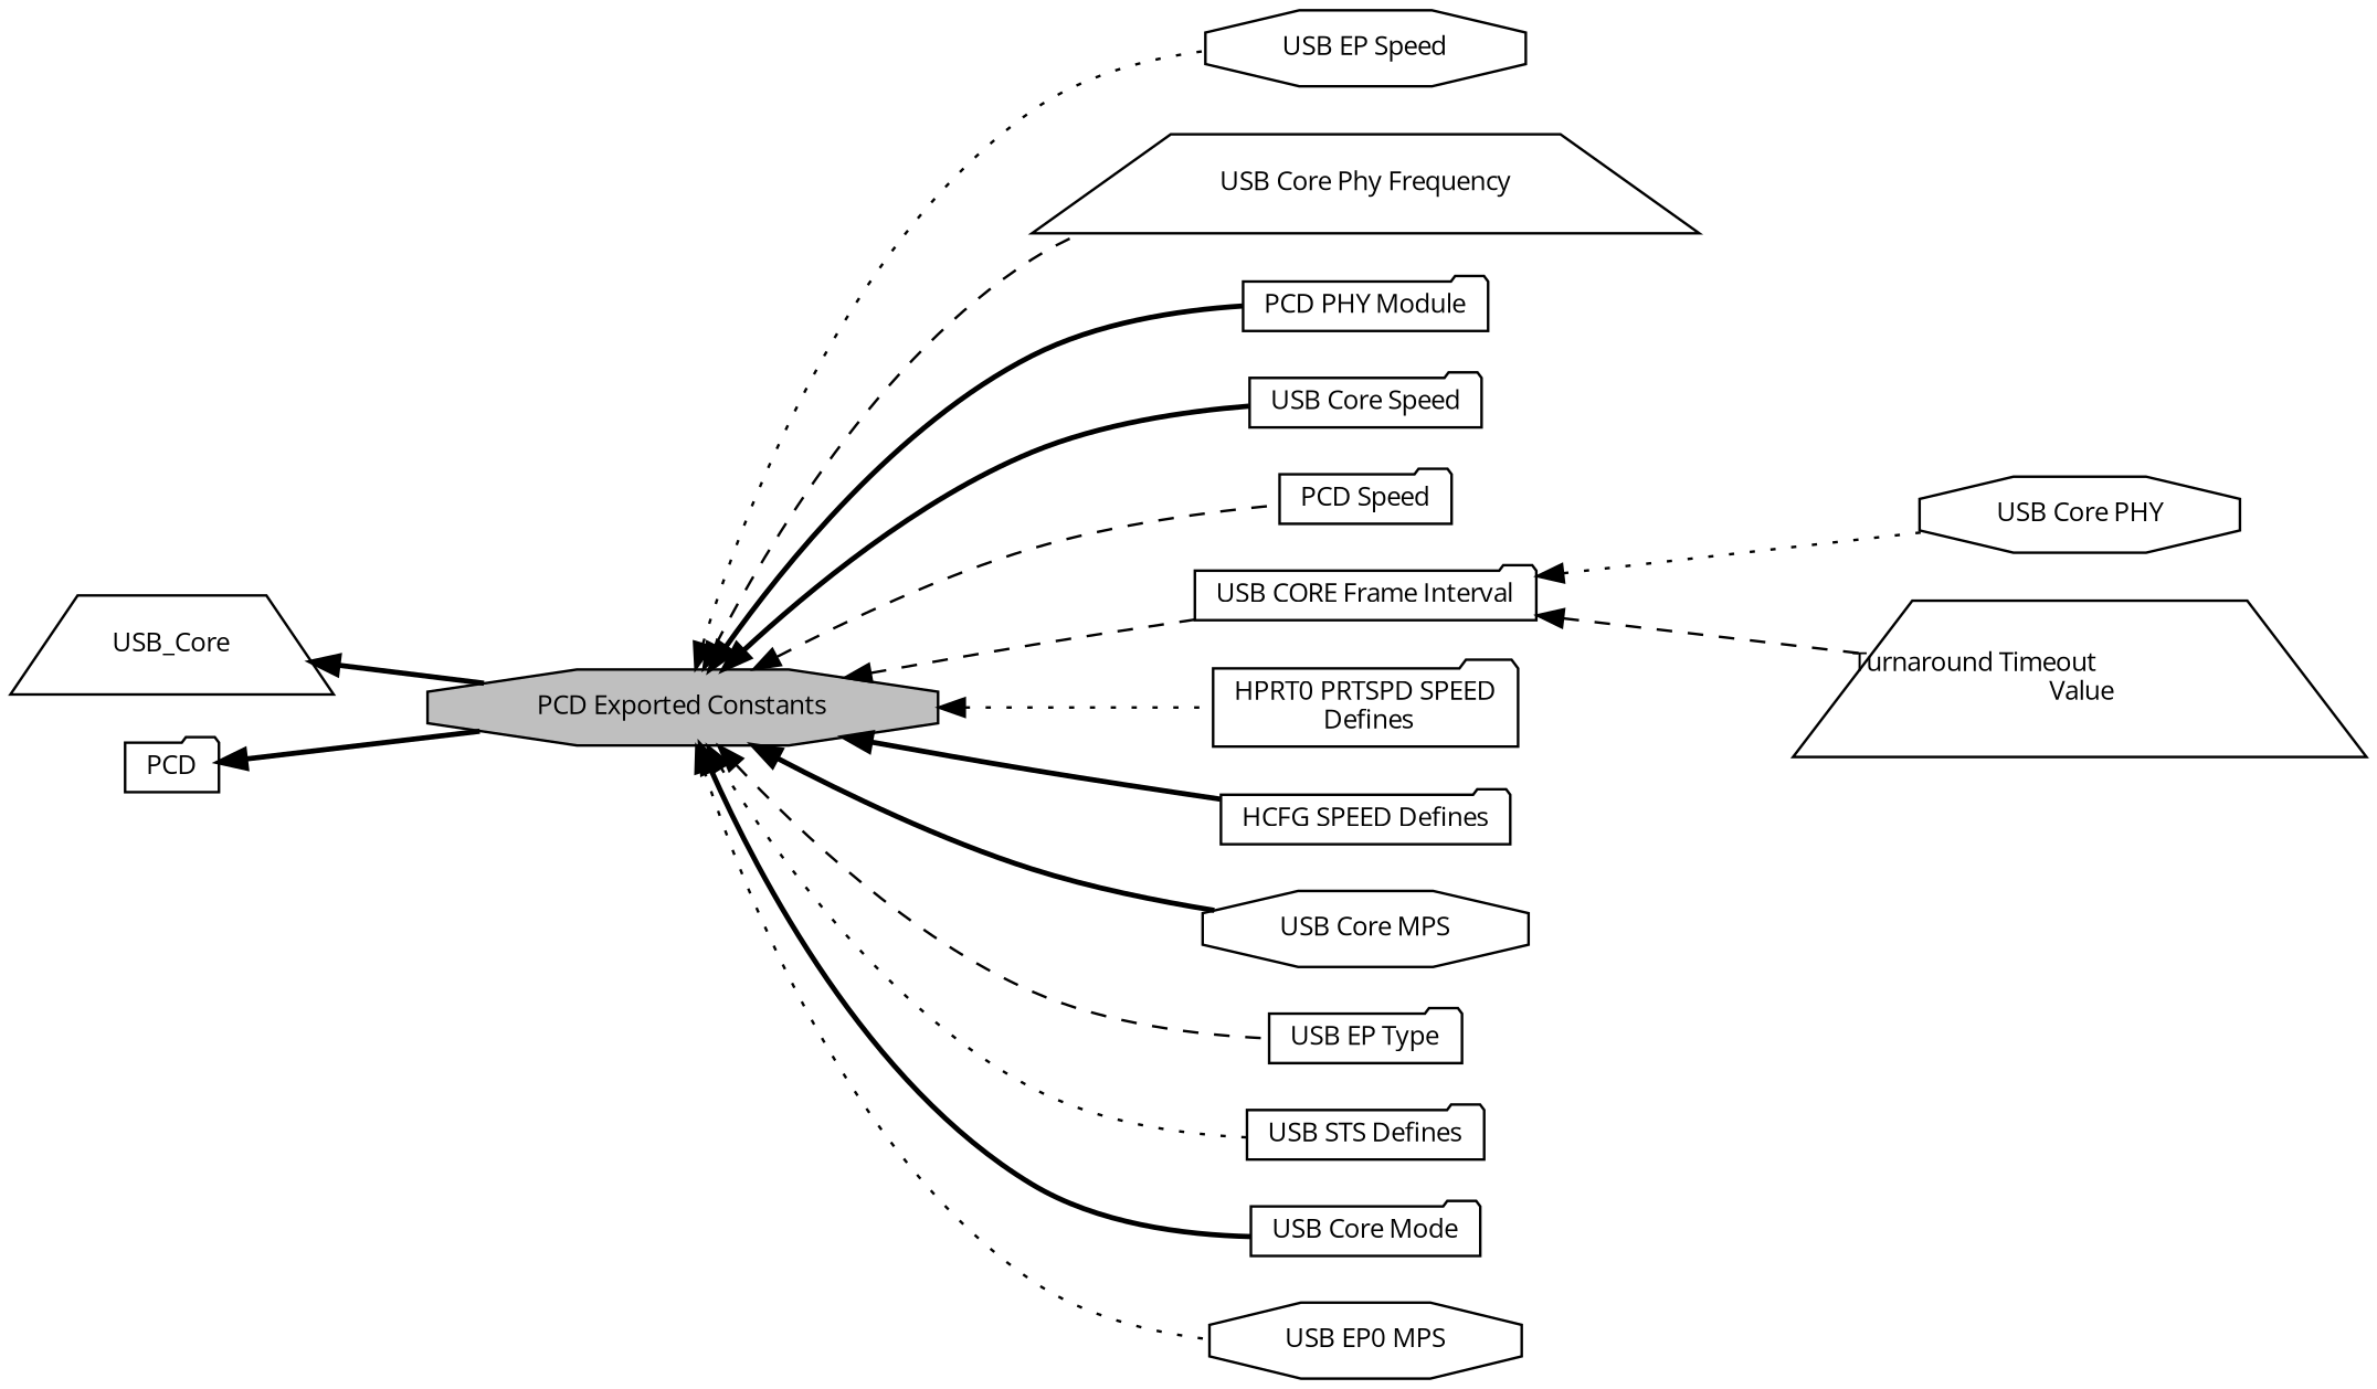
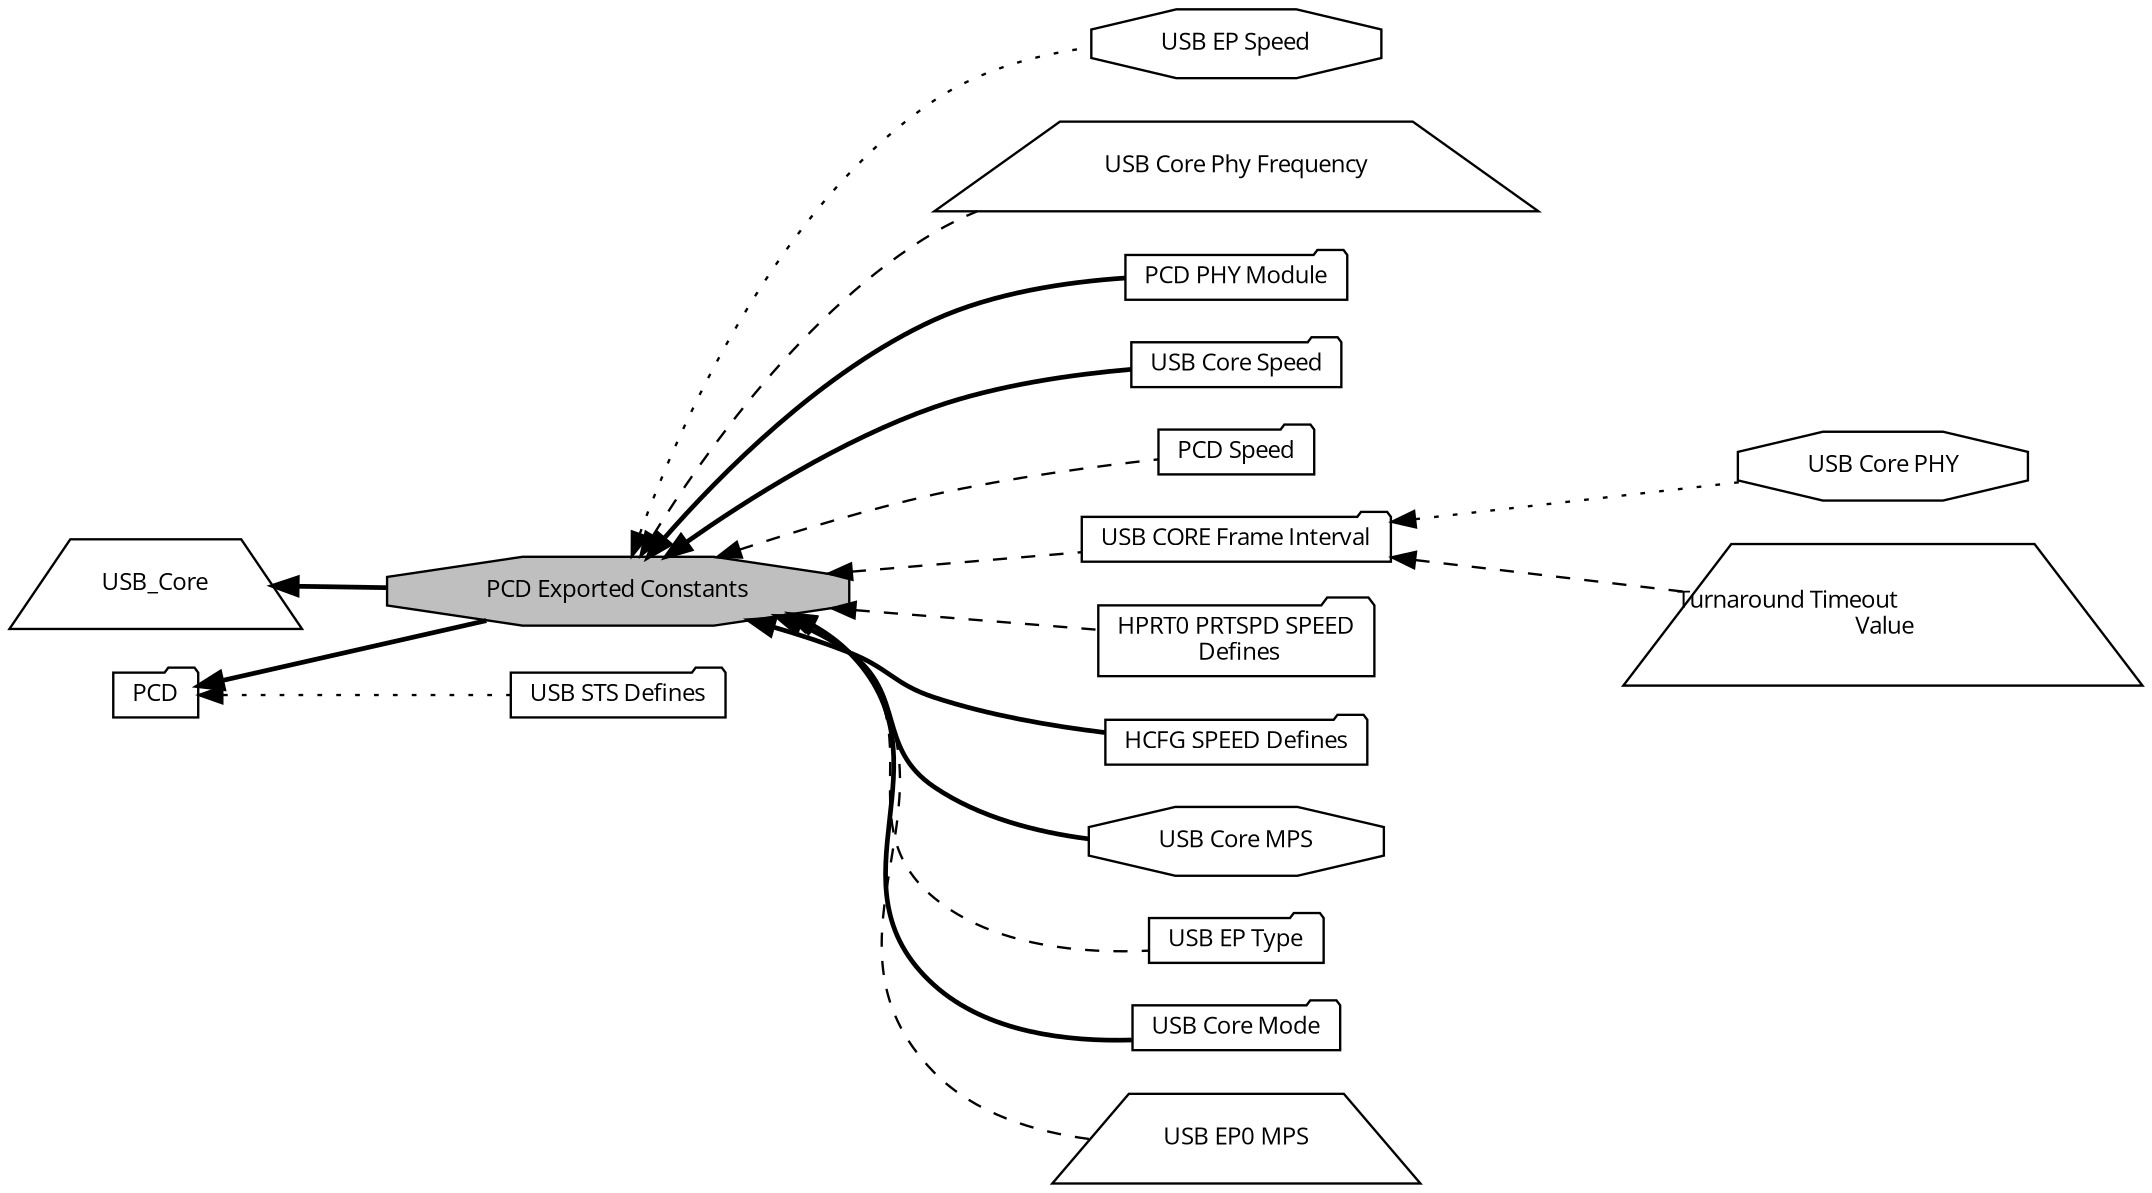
  digraph {
    fontname="Open Sans"
    rankdir=LR
    node [color=black fillcolor=white fontname="Open Sans" fontsize=10 shape=folder style=filled]
    edge [dir=back fontname="Open Sans" fontsize=10 labelfontname=Helvetica labelfontsize=10 shape=plaintext style=bold]
    n1 [height=0.2 label=USB_Core shape=trapezium width=0.4]
    n2 [fillcolor=grey75 fontcolor=black height=0.2 label="PCD Exported Constants" shape=octagon width=0.4]
    n3 [height=0.2 label="USB EP Speed" shape=octagon width=0.4]
    n4 [height=0.2 label="USB Core Phy Frequency" shape=trapezium width=0.4]
    n5 [height=0.2 label="PCD PHY Module" width=0.4]
    n6 [height=0.2 label="USB Core Speed" width=0.4]
    n7 [height=0.2 label="PCD Speed" width=0.4]
    n8 [height=0.2 label="USB CORE Frame Interval" width=0.4]
    n9 [height=0.2 label="HPRT0 PRTSPD SPEED\l Defines" width=0.4]
    n10 [height=0.2 label="HCFG SPEED Defines" width=0.4]
    n11 [height=0.2 label="USB Core MPS" shape=octagon width=0.4]
    n12 [height=0.2 label="USB EP Type" width=0.4]
    n13 [height=0.2 label="USB STS Defines" width=0.4]
    n14 [height=0.2 label="USB Core Mode" width=0.4]
-   n15 [height=0.2 label="USB EP0 MPS" shape=octagon width=0.4]
+   n15 [height=0.2 label="USB EP0 MPS" shape=trapezium width=0.4]
    n16 [height=0.2 label="USB Core PHY" shape=octagon width=0.4]
    n17 [height=0.2 label="Turnaround Timeout\l Value" shape=trapezium width=0.4]
    n18 [height=0.2 label=PCD width=0.4]
    n1 -> n2
    n2 -> n3 [style=dotted]
    n2 -> n4 [style=dashed]
    n2 -> n5
    n2 -> n6
    n2 -> n7 [style=dashed]
    n2 -> n8 [style=dashed]
-   n2 -> n9 [style=dotted]
+   n2 -> n9 [style=dashed]
    n2 -> n10
    n2 -> n11
    n2 -> n12 [style=dashed]
-   n2 -> n13 [style=dotted]
+   n18 -> n13 [style=dotted]
    n2 -> n14
-   n2 -> n15 [style=dotted]
+   n2 -> n15 [style=dashed]
    n8 -> n16 [style=dotted]
    n8 -> n17 [style=dashed]
    n18 -> n2
  }
